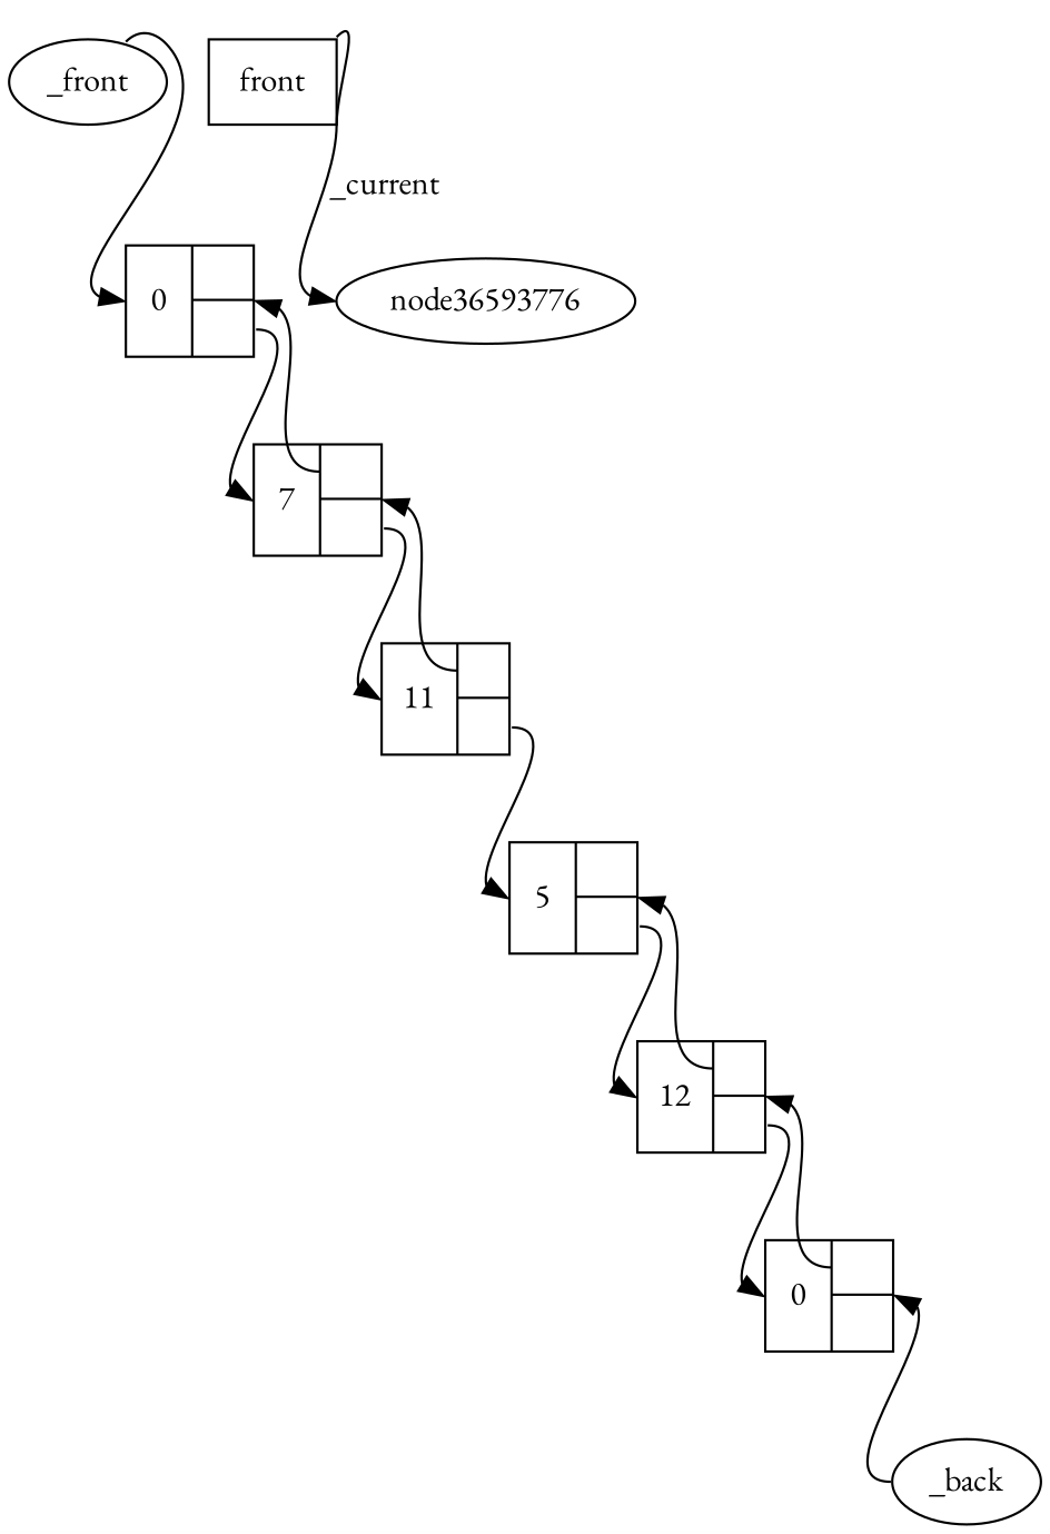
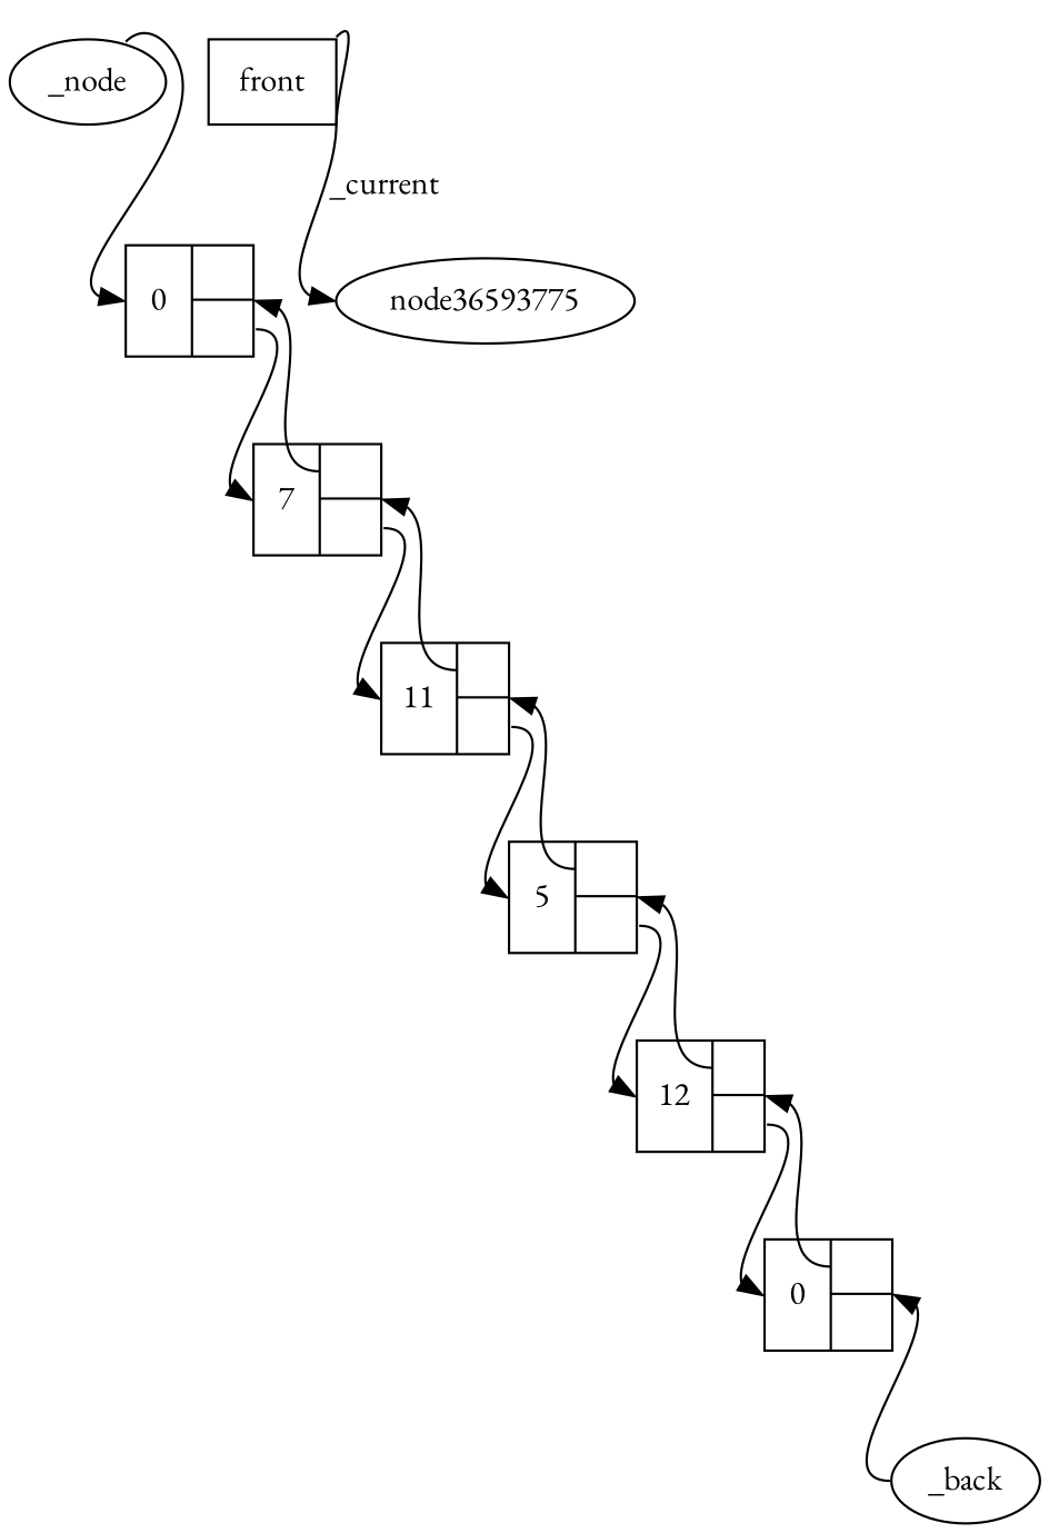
  digraph {
    fontname="EB Garamond"
    rankdir=TB
    node [fontname="EB Garamond" shape=record]
    edge [fontname="EB Garamond" headport=w tailport="next:e"]
-   _front [shape=ellipse]
+   _front [shape=ellipse label=_node]
    n2 [label="0 | { <prev> | <next> }"]
    n3 [label="7 | { <prev> | <next> }"]
    _back [shape=ellipse]
    n5 [label="11 | { <prev> | <next> }"]
    n6 [label="0 | { <prev> | <next> }"]
    n7 [label="12 | { <prev> | <next> }"]
    n8 [label="5 | { <prev> | <next> }"]
    n9 [label=front shape=rectangle]
-   node36593776 [shape=""]
+   node36593776 [label=node36593775 shape=""]
    _front -> n2
    n2 -> n3
    n3 -> n2 [headport=e tailport="prev:w" weight=0]
    n3 -> n5
    n5 -> n3 [headport=e tailport="prev:w" weight=0]
    n5 -> n8
    n6 -> _back [dir=back tailport=e]
    n6 -> n7 [headport=e tailport="prev:w" weight=0]
    n7 -> n6
    n7 -> n8 [headport=e tailport="prev:w" weight=0]
+   n8 -> n5 [headport=e tailport="prev:w" weight=0]
    n8 -> n7
    n9 -> node36593776 [label=_current]
  }
